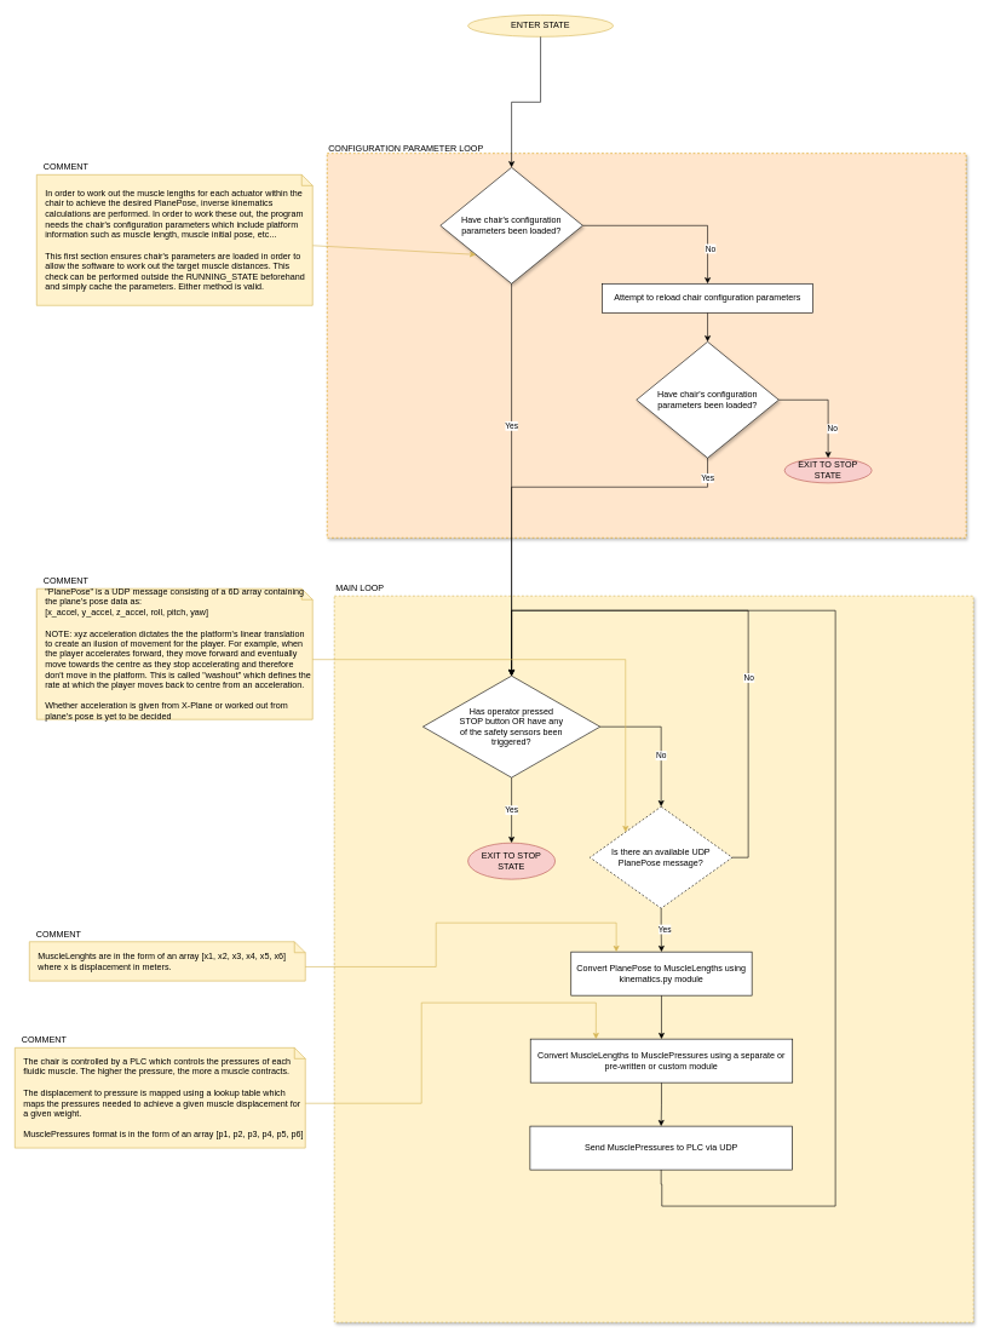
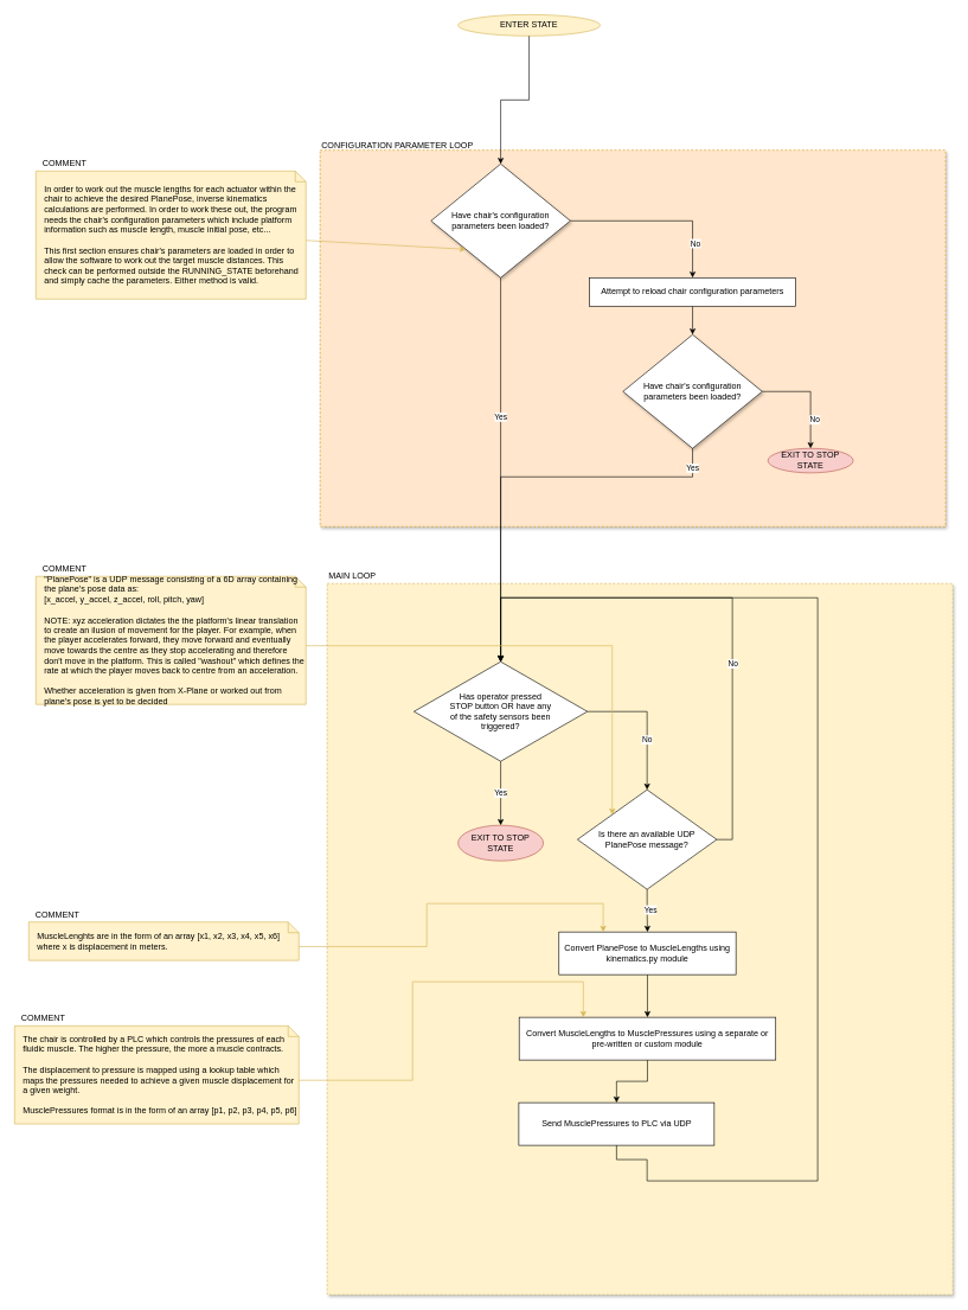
  <mxCell id="0" />
  <mxCell id="1" parent="0" />
  <mxCell id="2" value="a" style="rounded=0;whiteSpace=wrap;html=1;shadow=1;dashed=1;fillColor=#fff2cc;strokeColor=#d6b656;" parent="1" vertex="1"><mxGeometry x="460" y="820" width="880" height="1000" as="geometry" /></mxCell>
  <mxCell id="3" value="" style="group;" parent="1" vertex="1" connectable="0"><mxGeometry x="440" width="890" height="550" as="geometry" y="190" /></mxCell>
  <mxCell id="4" value="" style="rounded=0;whiteSpace=wrap;html=1;shadow=1;dashed=1;fillColor=#ffe6cc;strokeColor=#d79b00;" parent="3" vertex="1"><mxGeometry x="10" y="20.625" width="880" height="529.375" as="geometry" /></mxCell>
  <mxCell id="5" value="CONFIGURATION PARAMETER LOOP" style="text;html=1;strokeColor=none;fillColor=none;align=left;verticalAlign=middle;whiteSpace=wrap;rounded=0;shadow=1;dashed=1;" parent="3" vertex="1"><mxGeometry x="10" y="6.875" width="250" height="13.75" as="geometry" /></mxCell>
  <mxCell id="6" value="EXIT TO STOP STATE" style="ellipse;whiteSpace=wrap;html=1;fillColor=#f8cecc;strokeColor=#b85450;" parent="3" vertex="1"><mxGeometry x="640" y="440.005" width="120" height="34.375" as="geometry" /></mxCell>
  <mxCell id="7" value="Yes" style="edgeStyle=orthogonalEdgeStyle;rounded=0;orthogonalLoop=1;jettySize=auto;html=1;" parent="1" source="11" target="41" edge="1"><mxGeometry x="-0.273" relative="1" as="geometry"><mxPoint x="704" y="1050" as="targetPoint" /><mxPoint as="offset" /></mxGeometry></mxCell>
  <mxCell id="8" value="ENTER STATE" style="ellipse;whiteSpace=wrap;html=1;fillColor=#fff2cc;strokeColor=#d6b656;" parent="1" vertex="1"><mxGeometry x="644" y="20" width="200" height="30" as="geometry" /></mxCell>
  <mxCell id="9" style="edgeStyle=orthogonalEdgeStyle;rounded=0;orthogonalLoop=1;jettySize=auto;html=1;exitX=1;exitY=0.5;exitDx=0;exitDy=0;entryX=0.5;entryY=0;entryDx=0;entryDy=0;" parent="1" source="11" target="14" edge="1"><mxGeometry relative="1" as="geometry"><Array as="points"><mxPoint x="974" y="310" /></Array></mxGeometry></mxCell>
  <mxCell id="10" value="No" style="edgeLabel;html=1;align=center;verticalAlign=middle;resizable=0;points=[];" parent="9" vertex="1" connectable="0"><mxGeometry x="0.615" y="3" relative="1" as="geometry"><mxPoint as="offset" /></mxGeometry></mxCell>
  <mxCell id="11" value="Have chair's configuration parameters been loaded?" style="rhombus;whiteSpace=wrap;html=1;shadow=1;spacing=20;" parent="1" vertex="1"><mxGeometry x="606" y="230" width="196" height="160" as="geometry" /></mxCell>
  <mxCell id="12" value="" style="edgeStyle=orthogonalEdgeStyle;rounded=0;orthogonalLoop=1;jettySize=auto;html=1;" parent="1" source="8" target="11" edge="1"><mxGeometry relative="1" as="geometry"><mxPoint x="704" y="200" as="sourcePoint" /><mxPoint x="704" y="500" as="targetPoint" /></mxGeometry></mxCell>
  <mxCell id="13" value="" style="edgeStyle=orthogonalEdgeStyle;rounded=0;orthogonalLoop=1;jettySize=auto;html=1;" parent="1" source="14" target="18" edge="1"><mxGeometry relative="1" as="geometry" /></mxCell>
  <mxCell id="14" value="Attempt to reload chair configuration parameters" style="rounded=0;whiteSpace=wrap;html=1;" parent="1" vertex="1"><mxGeometry x="829" y="390" width="290" height="40" as="geometry" /></mxCell>
  <mxCell id="15" style="edgeStyle=orthogonalEdgeStyle;rounded=0;orthogonalLoop=1;jettySize=auto;html=1;exitX=1;exitY=0.5;exitDx=0;exitDy=0;entryX=0.5;entryY=0;entryDx=0;entryDy=0;" parent="1" source="18" target="6" edge="1"><mxGeometry relative="1" as="geometry" /></mxCell>
  <mxCell id="16" value="No" style="edgeLabel;html=1;align=center;verticalAlign=middle;resizable=0;points=[];" parent="15" vertex="1" connectable="0"><mxGeometry x="0.447" y="5" relative="1" as="geometry"><mxPoint as="offset" /></mxGeometry></mxCell>
  <mxCell id="17" value="Yes" style="edgeStyle=orthogonalEdgeStyle;rounded=0;orthogonalLoop=1;jettySize=auto;html=1;exitX=0.5;exitY=1;exitDx=0;exitDy=0;entryX=0.5;entryY=0;entryDx=0;entryDy=0;" parent="1" source="18" target="41" edge="1"><mxGeometry x="-0.9" relative="1" as="geometry"><mxPoint x="660" y="1020" as="targetPoint" /><Array as="points"><mxPoint x="974" y="670" /><mxPoint x="704" y="670" /></Array><mxPoint as="offset" /></mxGeometry></mxCell>
  <mxCell id="18" value="Have chair's configuration parameters been loaded?" style="rhombus;whiteSpace=wrap;html=1;shadow=1;spacing=20;" parent="1" vertex="1"><mxGeometry x="876" y="470" width="196" height="160" as="geometry" /></mxCell>
  <mxCell id="19" value="" style="endArrow=classic;html=1;entryX=0;entryY=1;entryDx=0;entryDy=0;exitX=0;exitY=0;exitDx=380;exitDy=97.5;exitPerimeter=0;fillColor=#fff2cc;strokeColor=#d6b656;" parent="1" source="24" target="11" edge="1"><mxGeometry width="50" height="50" relative="1" as="geometry"><mxPoint x="480.58" y="375.72" as="sourcePoint" /><mxPoint x="579" y="390" as="targetPoint" /></mxGeometry></mxCell>
  <mxCell id="20" value="" style="group" parent="1" vertex="1" connectable="0"><mxGeometry x="50" y="790" width="380" height="200" as="geometry" /></mxCell>
  <mxCell id="21" value="&quot;PlanePose&quot; is a UDP message consisting of a 6D array containing the plane's pose data as:&lt;br&gt;[x_accel, y_accel, z_accel, roll, pitch, yaw]&lt;br&gt;&lt;br&gt;NOTE: xyz acceleration dictates the the platform's linear translation to create an ilusion of movement for the player. For example, when the player accelerates forward, they move forward and eventually move towards the centre as they stop accelerating and therefore don't move in the platform. This is called &quot;washout&quot; which defines the rate at which the player moves back to centre from an acceleration.&lt;br&gt;&lt;br&gt;Whether acceleration is given from X-Plane or worked out from plane's pose is yet to be decided" style="shape=note;size=15;align=left;spacingLeft=10;html=1;whiteSpace=wrap;fillColor=#fff2cc;strokeColor=#d6b656;" parent="20" vertex="1"><mxGeometry y="20" width="380" height="180" as="geometry" /></mxCell>
  <mxCell id="22" value="COMMENT" style="text;html=1;align=center;verticalAlign=middle;resizable=0;points=[];autosize=1;" parent="20" vertex="1"><mxGeometry width="80" height="20" as="geometry" /></mxCell>
  <mxCell id="23" value="" style="group" parent="1" vertex="1" connectable="0"><mxGeometry x="50" y="220" width="380" height="200" as="geometry" /></mxCell>
  <mxCell id="24" value="In order to work out the muscle lengths for each actuator within the chair to achieve the desired PlanePose, inverse kinematics calculations are performed. In order to work these out, the program needs the chair's configuration parameters which include platform information such as muscle length, muscle initial pose, etc...&lt;br&gt;&lt;br&gt;This first section ensures chair's parameters are loaded in order to allow the software to work out the target muscle distances. This check can be performed outside the RUNNING_STATE beforehand and simply cache the parameters. Either method is valid." style="shape=note;size=15;align=left;spacingLeft=10;html=1;whiteSpace=wrap;fillColor=#fff2cc;strokeColor=#d6b656;" parent="23" vertex="1"><mxGeometry y="20" width="380" height="180" as="geometry" /></mxCell>
  <mxCell id="25" value="COMMENT" style="text;html=1;align=center;verticalAlign=middle;resizable=0;points=[];autosize=1;" parent="23" vertex="1"><mxGeometry width="80" height="20" as="geometry" /></mxCell>
  <mxCell id="26" value="MAIN LOOP" style="text;html=1;strokeColor=none;fillColor=none;align=left;verticalAlign=middle;whiteSpace=wrap;rounded=0;shadow=1;dashed=1;" parent="1" vertex="1"><mxGeometry x="460" y="800" width="159" height="20" as="geometry" /></mxCell>
  <mxCell id="27" value="EXIT TO STOP STATE" style="ellipse;whiteSpace=wrap;html=1;fillColor=#f8cecc;strokeColor=#b85450;" parent="1" vertex="1"><mxGeometry x="644" y="1160" width="120" height="50" as="geometry" /></mxCell>
  <mxCell id="28" style="edgeStyle=orthogonalEdgeStyle;rounded=0;orthogonalLoop=1;jettySize=auto;html=1;exitX=0.5;exitY=1;exitDx=0;exitDy=0;" parent="1" source="29" target="36" edge="1"><mxGeometry x="160" y="650" as="geometry" /></mxCell>
  <mxCell id="29" value="Convert PlanePose to MuscleLengths using kinematics.py module" style="rounded=0;whiteSpace=wrap;html=1;" parent="1" vertex="1"><mxGeometry x="786" y="1310" width="249" height="60" as="geometry" /></mxCell>
- <mxCell id="30" value="Is there an available UDP PlanePose message?" style="rhombus;whiteSpace=wrap;html=1;spacing=20;dashed=1;" parent="1" vertex="1"><mxGeometry x="812" y="1110" width="196" height="140" as="geometry" /></mxCell>
+ <mxCell id="30" value="Is there an available UDP PlanePose message?" style="rhombus;whiteSpace=wrap;html=1;spacing=20;" parent="1" vertex="1"><mxGeometry x="812" y="1110" width="196" height="140" as="geometry" /></mxCell>
  <mxCell id="31" style="edgeStyle=orthogonalEdgeStyle;rounded=0;orthogonalLoop=1;jettySize=auto;html=1;exitX=0.5;exitY=1;exitDx=0;exitDy=0;entryX=0.5;entryY=0;entryDx=0;entryDy=0;" parent="1" source="30" target="29" edge="1"><mxGeometry x="160" y="650" as="geometry"><mxPoint x="705" y="1309.97" as="targetPoint" /></mxGeometry></mxCell>
  <mxCell id="32" value="Yes" style="edgeLabel;html=1;align=center;verticalAlign=middle;resizable=0;points=[];" parent="31" vertex="1" connectable="0"><mxGeometry x="-0.067" y="4" relative="1" as="geometry"><mxPoint as="offset" /></mxGeometry></mxCell>
  <mxCell id="33" style="edgeStyle=orthogonalEdgeStyle;rounded=0;orthogonalLoop=1;jettySize=auto;html=1;exitX=1;exitY=0.5;exitDx=0;exitDy=0;entryX=0.5;entryY=0;entryDx=0;entryDy=0;" parent="1" source="30" target="41" edge="1"><mxGeometry x="160" y="650" as="geometry"><mxPoint x="610" y="830" as="targetPoint" /><Array as="points"><mxPoint x="1030" y="1180" /><mxPoint x="1030" y="840" /><mxPoint x="704" y="840" /></Array></mxGeometry></mxCell>
  <mxCell id="34" value="No" style="edgeLabel;html=1;align=center;verticalAlign=middle;resizable=0;points=[];" parent="33" vertex="1" connectable="0"><mxGeometry x="-0.356" y="6" relative="1" as="geometry"><mxPoint x="6" y="-19" as="offset" /></mxGeometry></mxCell>
  <mxCell id="35" style="edgeStyle=orthogonalEdgeStyle;rounded=0;orthogonalLoop=1;jettySize=auto;html=1;exitX=0.5;exitY=1;exitDx=0;exitDy=0;" parent="1" source="36" target="37" edge="1"><mxGeometry x="160" y="650" as="geometry"><mxPoint x="910.5" y="1550" as="targetPoint" /></mxGeometry></mxCell>
  <mxCell id="36" value="Convert MuscleLengths to MusclePressures using a separate or&lt;br&gt;pre-written or custom module" style="rounded=0;whiteSpace=wrap;html=1;" parent="1" vertex="1"><mxGeometry x="730" y="1430" width="361" height="60" as="geometry" /></mxCell>
- <mxCell id="37" value="Send MusclePressures to PLC via UDP" style="rounded=0;whiteSpace=wrap;html=1;" parent="1" vertex="1"><mxGeometry x="729.5" y="1550" width="361" height="60" as="geometry" /></mxCell>
+ <mxCell id="37" value="Send MusclePressures to PLC via UDP" style="rounded=0;whiteSpace=wrap;html=1;" parent="1" vertex="1"><mxGeometry x="729.5" y="1550" width="275" height="60" as="geometry" /></mxCell>
  <mxCell id="38" style="edgeStyle=orthogonalEdgeStyle;rounded=0;orthogonalLoop=1;jettySize=auto;html=1;exitX=0.5;exitY=1;exitDx=0;exitDy=0;entryX=0.5;entryY=0;entryDx=0;entryDy=0;" parent="1" source="37" target="41" edge="1"><mxGeometry x="160" y="650" as="geometry"><mxPoint x="958" y="1359.94" as="sourcePoint" /><mxPoint x="680" y="840" as="targetPoint" /><Array as="points"><mxPoint x="910" y="1630" /><mxPoint x="911" y="1660" /><mxPoint x="1150" y="1660" /><mxPoint x="1150" y="840" /><mxPoint x="704" y="840" /></Array></mxGeometry></mxCell>
  <mxCell id="39" value="Yes" style="edgeStyle=orthogonalEdgeStyle;rounded=0;orthogonalLoop=1;jettySize=auto;html=1;" parent="1" source="41" target="27" edge="1"><mxGeometry relative="1" as="geometry" /></mxCell>
  <mxCell id="40" value="No" style="edgeStyle=orthogonalEdgeStyle;rounded=0;orthogonalLoop=1;jettySize=auto;html=1;exitX=1;exitY=0.5;exitDx=0;exitDy=0;entryX=0.5;entryY=0;entryDx=0;entryDy=0;" parent="1" source="41" target="30" edge="1"><mxGeometry x="0.278" relative="1" as="geometry"><mxPoint as="offset" /></mxGeometry></mxCell>
  <mxCell id="41" value="Has operator pressed STOP button OR have any of the safety sensors been triggered?" style="rhombus;whiteSpace=wrap;html=1;spacing=50;" parent="1" vertex="1"><mxGeometry x="582" y="930" width="244" height="140" as="geometry" /></mxCell>
  <mxCell id="42" style="edgeStyle=orthogonalEdgeStyle;rounded=0;orthogonalLoop=1;jettySize=auto;html=1;exitX=0;exitY=0;exitDx=380;exitDy=97.5;exitPerimeter=0;entryX=0;entryY=0;entryDx=0;entryDy=0;fillColor=#fff2cc;strokeColor=#d6b656;" parent="1" source="21" target="30" edge="1"><mxGeometry relative="1" as="geometry" /></mxCell>
  <mxCell id="43" value="" style="group" parent="1" vertex="1" connectable="0"><mxGeometry x="40" y="1430" width="380" height="150" as="geometry" /></mxCell>
  <mxCell id="44" value="The chair is controlled by a PLC which controls the pressures of each fluidic muscle. The higher the pressure, the more a muscle contracts.&lt;br&gt;&lt;br&gt;The displacement to pressure is mapped using a lookup table which maps the pressures needed to achieve a given muscle displacement for a given weight.&lt;br&gt;&lt;br&gt;MusclePressures format is in the form of an array [p1, p2, p3, p4, p5, p6]" style="shape=note;size=15;align=left;spacingLeft=10;html=1;whiteSpace=wrap;fillColor=#fff2cc;strokeColor=#d6b656;" parent="43" vertex="1"><mxGeometry x="-20" y="12" width="400" height="138" as="geometry" /></mxCell>
  <mxCell id="45" value="COMMENT" style="text;html=1;align=center;verticalAlign=middle;resizable=0;points=[];autosize=1;" parent="43" vertex="1"><mxGeometry x="-20" y="-8" width="80" height="20" as="geometry" /></mxCell>
  <mxCell id="46" value="" style="group" parent="1" vertex="1" connectable="0"><mxGeometry x="40" y="1290" width="380" height="60" as="geometry" /></mxCell>
  <mxCell id="47" value="" style="group" parent="46" vertex="1" connectable="0"><mxGeometry y="-14" width="380" height="74" as="geometry" /></mxCell>
  <mxCell id="48" value="MuscleLenghts are in the form of an array [x1, x2, x3, x4, x5, x6] where x is displacement in meters." style="shape=note;size=15;align=left;spacingLeft=10;html=1;whiteSpace=wrap;fillColor=#fff2cc;strokeColor=#d6b656;" parent="47" vertex="1"><mxGeometry y="20" width="380" height="54.0" as="geometry" /></mxCell>
  <mxCell id="49" value="COMMENT" style="text;html=1;align=center;verticalAlign=middle;resizable=0;points=[];autosize=1;" parent="47" vertex="1"><mxGeometry width="80" height="20" as="geometry" /></mxCell>
  <mxCell id="50" style="edgeStyle=orthogonalEdgeStyle;rounded=0;orthogonalLoop=1;jettySize=auto;html=1;exitX=0;exitY=0;exitDx=380;exitDy=34.5;exitPerimeter=0;entryX=0.25;entryY=0;entryDx=0;entryDy=0;fillColor=#fff2cc;strokeColor=#d6b656;" parent="1" source="48" target="29" edge="1"><mxGeometry relative="1" as="geometry"><mxPoint x="440" y="917.5" as="sourcePoint" /><mxPoint x="871" y="1155" as="targetPoint" /><Array as="points"><mxPoint x="600" y="1331" /><mxPoint x="600" y="1270" /><mxPoint x="848" y="1270" /></Array></mxGeometry></mxCell>
  <mxCell id="51" style="edgeStyle=orthogonalEdgeStyle;rounded=0;orthogonalLoop=1;jettySize=auto;html=1;exitX=0;exitY=0;exitDx=400;exitDy=76.5;exitPerimeter=0;entryX=0.25;entryY=0;entryDx=0;entryDy=0;fillColor=#fff2cc;strokeColor=#d6b656;" parent="1" source="44" target="36" edge="1"><mxGeometry relative="1" as="geometry"><mxPoint x="450" y="1100.5" as="sourcePoint" /><mxPoint x="858.25" y="1320" as="targetPoint" /><Array as="points"><mxPoint x="580" y="1519" /><mxPoint x="580" y="1380" /><mxPoint x="820" y="1380" /></Array></mxGeometry></mxCell>
